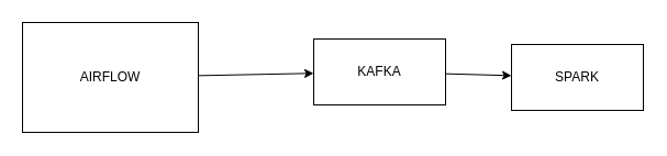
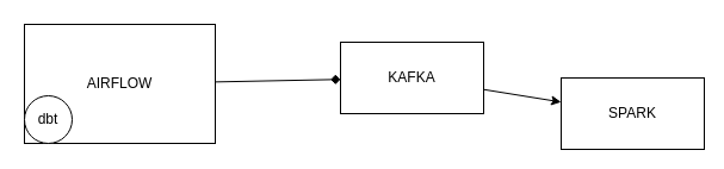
  <mxCell id="0" />
  <mxCell id="1" parent="0" />
- <mxCell id="2" style="edgeStyle=none;html=1;" edge="1" parent="1" source="3" target="6"><mxGeometry relative="1" as="geometry" /></mxCell>
+ <mxCell id="2" style="edgeStyle=none;html=1;endArrow=diamond;" edge="1" parent="1" source="3" target="6"><mxGeometry relative="1" as="geometry" /></mxCell>
  <mxCell id="3" value="AIRFLOW" style="rounded=0;whiteSpace=wrap;html=1;movable=0;resizable=0;rotatable=0;deletable=0;editable=0;connectable=0;" parent="1" vertex="1"><mxGeometry x="20" y="20" width="160" height="100" as="geometry" /></mxCell>
- <mxCell id="4" value="SPARK" style="rounded=0;whiteSpace=wrap;html=1;" parent="1" vertex="1"><mxGeometry x="465" y="40" width="120" height="60" as="geometry" /></mxCell>
+ <mxCell id="4" value="SPARK" style="rounded=0;whiteSpace=wrap;html=1;" parent="1" vertex="1"><mxGeometry x="470" y="65" width="120" height="60" as="geometry" /></mxCell>
  <mxCell id="5" style="edgeStyle=none;html=1;" edge="1" parent="1" source="6" target="4"><mxGeometry relative="1" as="geometry" /></mxCell>
  <mxCell id="6" value="KAFKA" style="rounded=0;whiteSpace=wrap;html=1;" parent="1" vertex="1"><mxGeometry x="285" y="35" width="120" height="60" as="geometry" /></mxCell>
+ <mxCell id="7" value="dbt" style="ellipse;whiteSpace=wrap;html=1;aspect=fixed;" vertex="1" parent="1"><mxGeometry x="20" y="80" width="40" height="40" as="geometry" /></mxCell>
